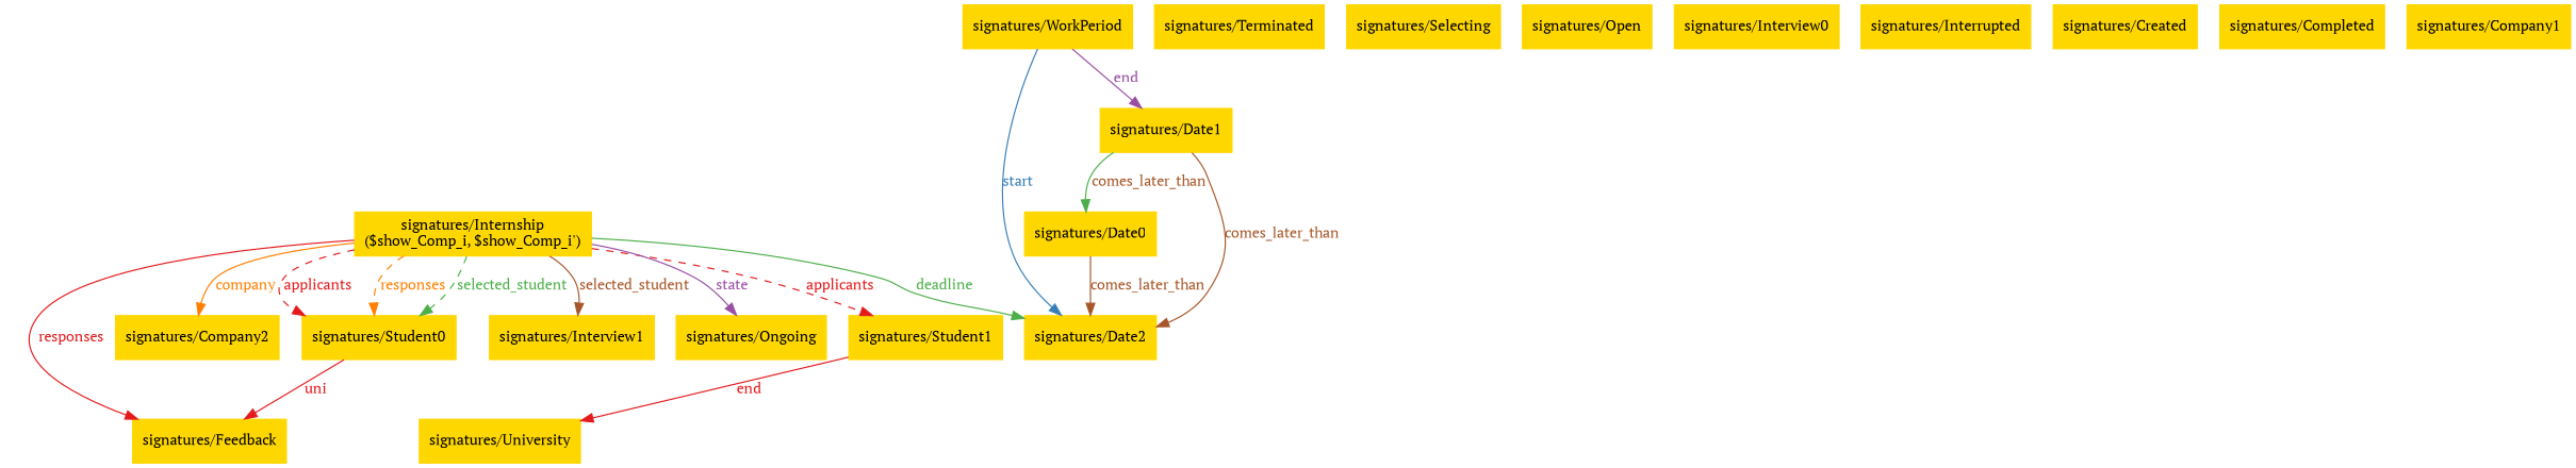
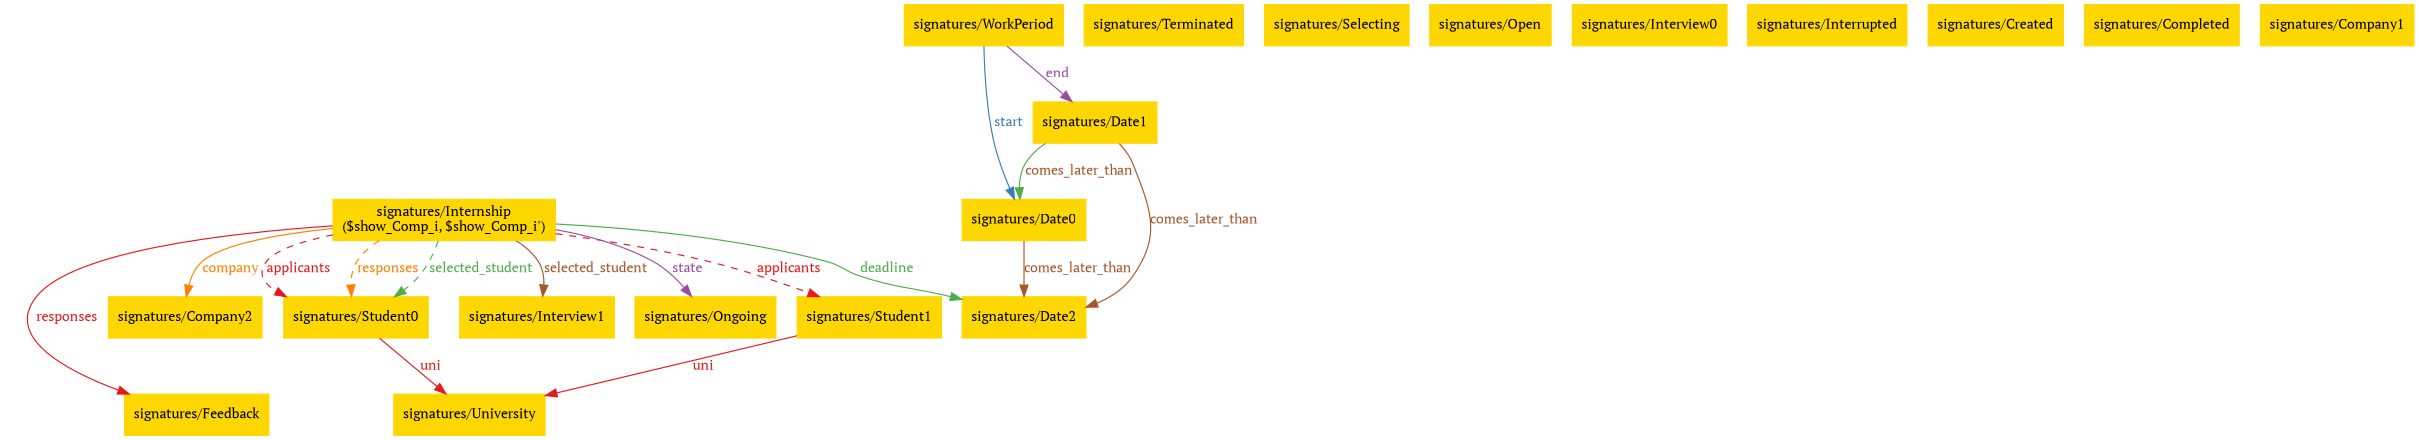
  digraph {
    fontname="PT Serif"
    fontsize=12
    rankdir=TB
    node [color="#ffd700" fontcolor="#000000" fontname="PT Serif" fontsize=12 shape=box style="filled, solid"]
    edge [color="#e41a1c" dir=forward fontcolor="#e41a1c" fontname="PT Serif" fontsize=12 style=solid uuid="<signatures/Internship, signatures/Student0>" weight=1]
    n1 [label="signatures/Internship\n($show_Comp_i, $show_Comp_i')" uuid="signatures/Internship"]
    n2 [label="signatures/Student0" uuid="signatures/Student0"]
    n3 [label="signatures/Student1" uuid="signatures/Student1"]
    n4 [label="signatures/Date2" uuid="signatures/Date2"]
    n5 [label="signatures/Company2" uuid="signatures/Company2"]
    n6 [label="signatures/Feedback" uuid="signatures/Feedback"]
    n7 [label="signatures/Interview1" uuid="signatures/Interview1"]
    n8 [label="signatures/Ongoing" uuid="signatures/Ongoing"]
    n9 [label="signatures/University" uuid="signatures/University"]
    n10 [label="signatures/WorkPeriod" uuid="signatures/WorkPeriod"]
    n11 [label="signatures/Date0" uuid="signatures/Date0"]
    n12 [label="signatures/Date1" uuid="signatures/Date1"]
    n13 [label="signatures/Terminated" uuid="signatures/Terminated"]
    n14 [label="signatures/Selecting" uuid="signatures/Selecting"]
    n15 [label="signatures/Open" uuid="signatures/Open"]
    n16 [label="signatures/Interview0" uuid="signatures/Interview0"]
    n17 [label="signatures/Interrupted" uuid="signatures/Interrupted"]
    n18 [label="signatures/Created" uuid="signatures/Created"]
    n19 [label="signatures/Completed" uuid="signatures/Completed"]
    n20 [label="signatures/Company1" uuid="signatures/Company1"]
    n1 -> n2 [label=applicants style=dashed]
    n1 -> n2 [color="#ff7f00" fontcolor="#ff7f00" label=responses style=dashed]
    n1 -> n2 [color="#4daf4a" fontcolor="#4daf4a" label=selected_student style=dashed]
    n1 -> n3 [label=applicants style=dashed uuid="<signatures/Internship, signatures/Student1>"]
    n1 -> n4 [color="#4daf4a" fontcolor="#4daf4a" label=deadline uuid="<signatures/Internship, signatures/Date2>"]
    n1 -> n5 [color="#ff7f00" fontcolor="#ff7f00" label=company uuid="<signatures/Internship, signatures/Company2>"]
    n1 -> n6 [label=responses uuid="<signatures/Internship, signatures/Feedback>"]
    n1 -> n7 [color="#a65628" fontcolor="#a65628" label=selected_student uuid="<signatures/Internship, signatures/Interview1>"]
    n1 -> n8 [color="#984ea3" fontcolor="#984ea3" label=state uuid="<signatures/Internship, signatures/Ongoing>"]
-   n2 -> n6 [label=uni uuid="<signatures/Student0, signatures/University>"]
-   n3 -> n9 [label=end uuid="<signatures/Student1, signatures/University>"]
-   n10 -> n4 [color="#377eb8" fontcolor="#377eb8" label=start uuid="<signatures/WorkPeriod, signatures/Date0>"]
+   n2 -> n9 [label=uni uuid="<signatures/Student0, signatures/University>"]
+   n3 -> n9 [label=uni uuid="<signatures/Student1, signatures/University>"]
+   n10 -> n11 [color="#377eb8" fontcolor="#377eb8" label=start uuid="<signatures/WorkPeriod, signatures/Date0>"]
    n10 -> n12 [color="#984ea3" fontcolor="#984ea3" label=end uuid="<signatures/WorkPeriod, signatures/Date1>"]
    n11 -> n4 [color="#a65628" fontcolor="#a65628" label=comes_later_than uuid="<signatures/Date0, signatures/Date2>"]
    n12 -> n4 [color="#a65628" fontcolor="#a65628" label=comes_later_than uuid="<signatures/Date1, signatures/Date2>"]
    n12 -> n11 [color="#4daf4a" fontcolor="#a65628" label=comes_later_than uuid="<signatures/Date1, signatures/Date0>"]
  }
